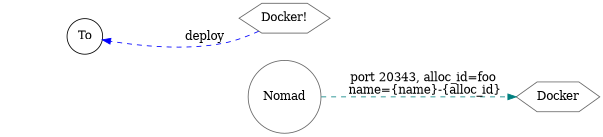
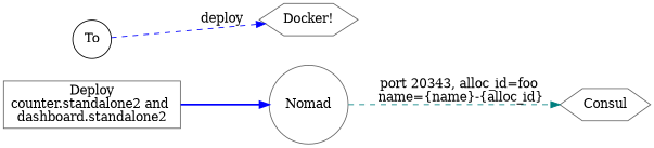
  digraph {
    rankdir=LR
    node [color=gray40 shape=circle]
    edge [color=blue style=dashed]
+   "Deploy\ncounter.standalone2 and \ndashboard.standalone2" [shape=box]
    Nomad
-   Consul [shape=hexagon label=Docker]
+   Consul [shape=hexagon]
    To [color=black]
    n5 [label="Docker!" shape=hexagon]
+   "Deploy\ncounter.standalone2 and \ndashboard.standalone2" -> Nomad [style=bold]
    Nomad -> Consul [color=teal label="port 20343, alloc_id=foo\n name={name}-{alloc_id}"]
-   n5 -> To [label=" deploy"]
+   To -> n5 [label=" deploy"]
  }
